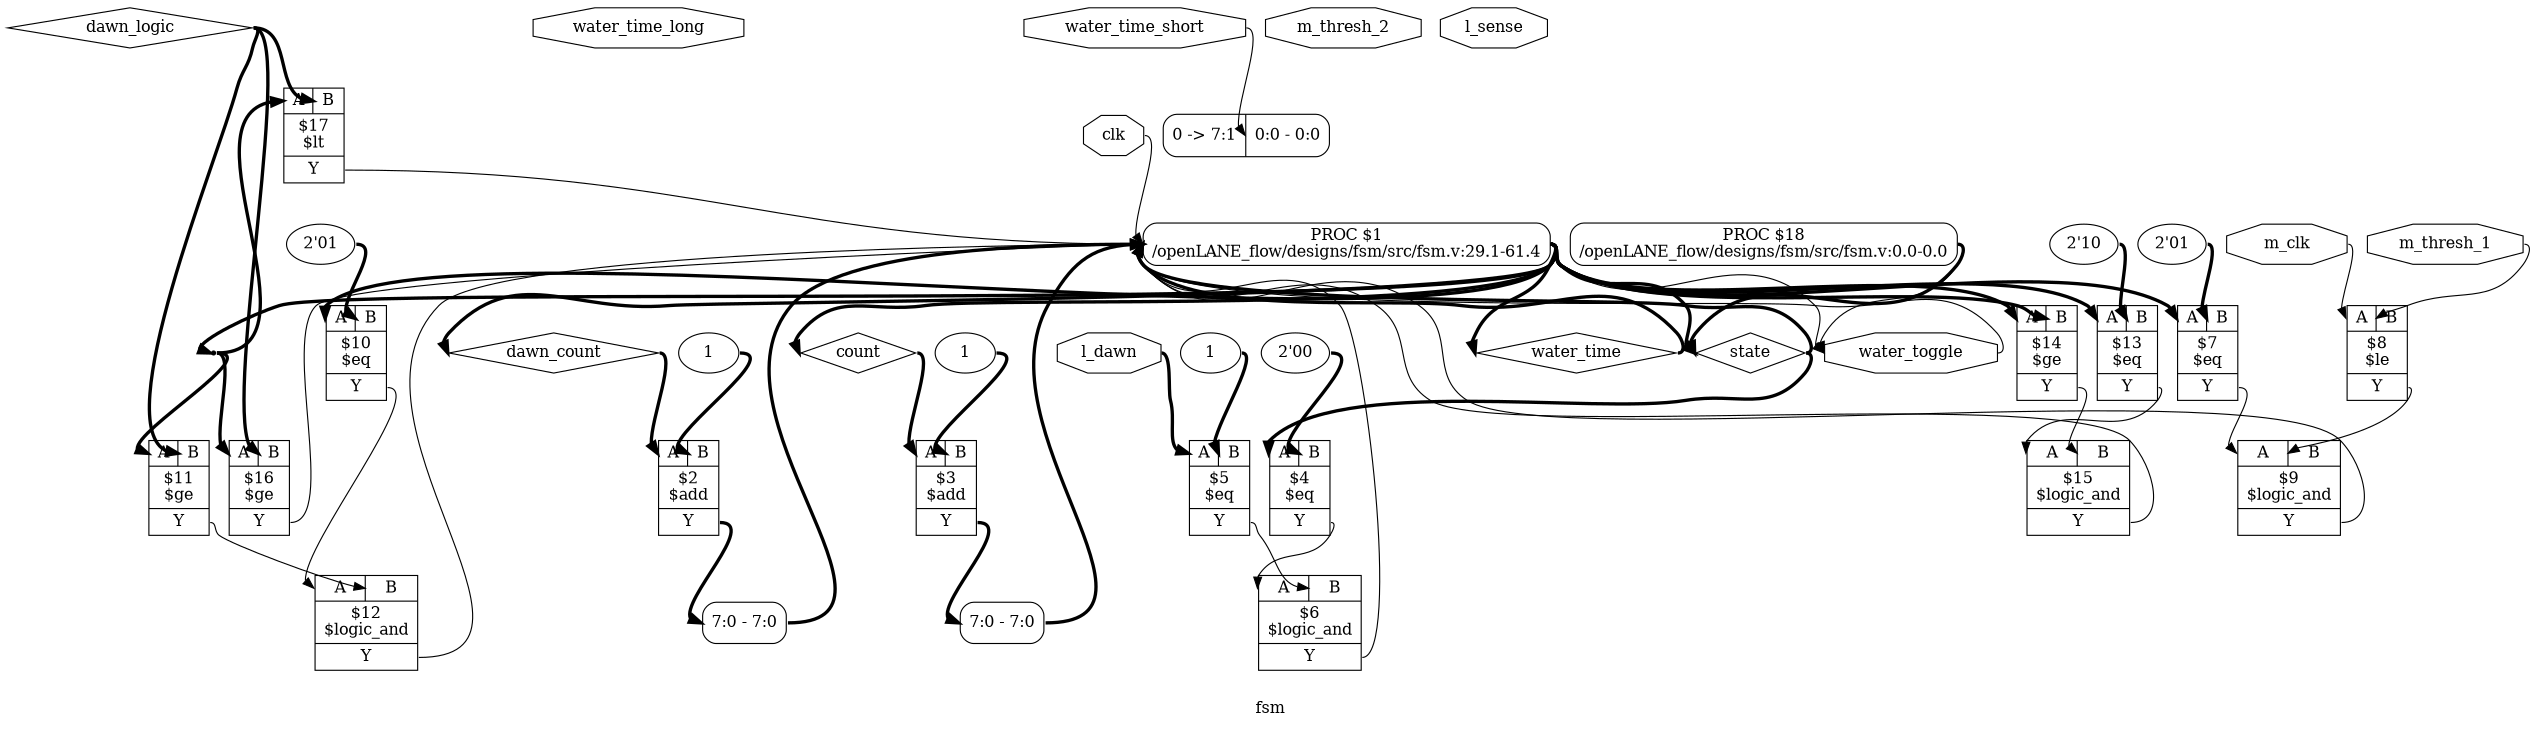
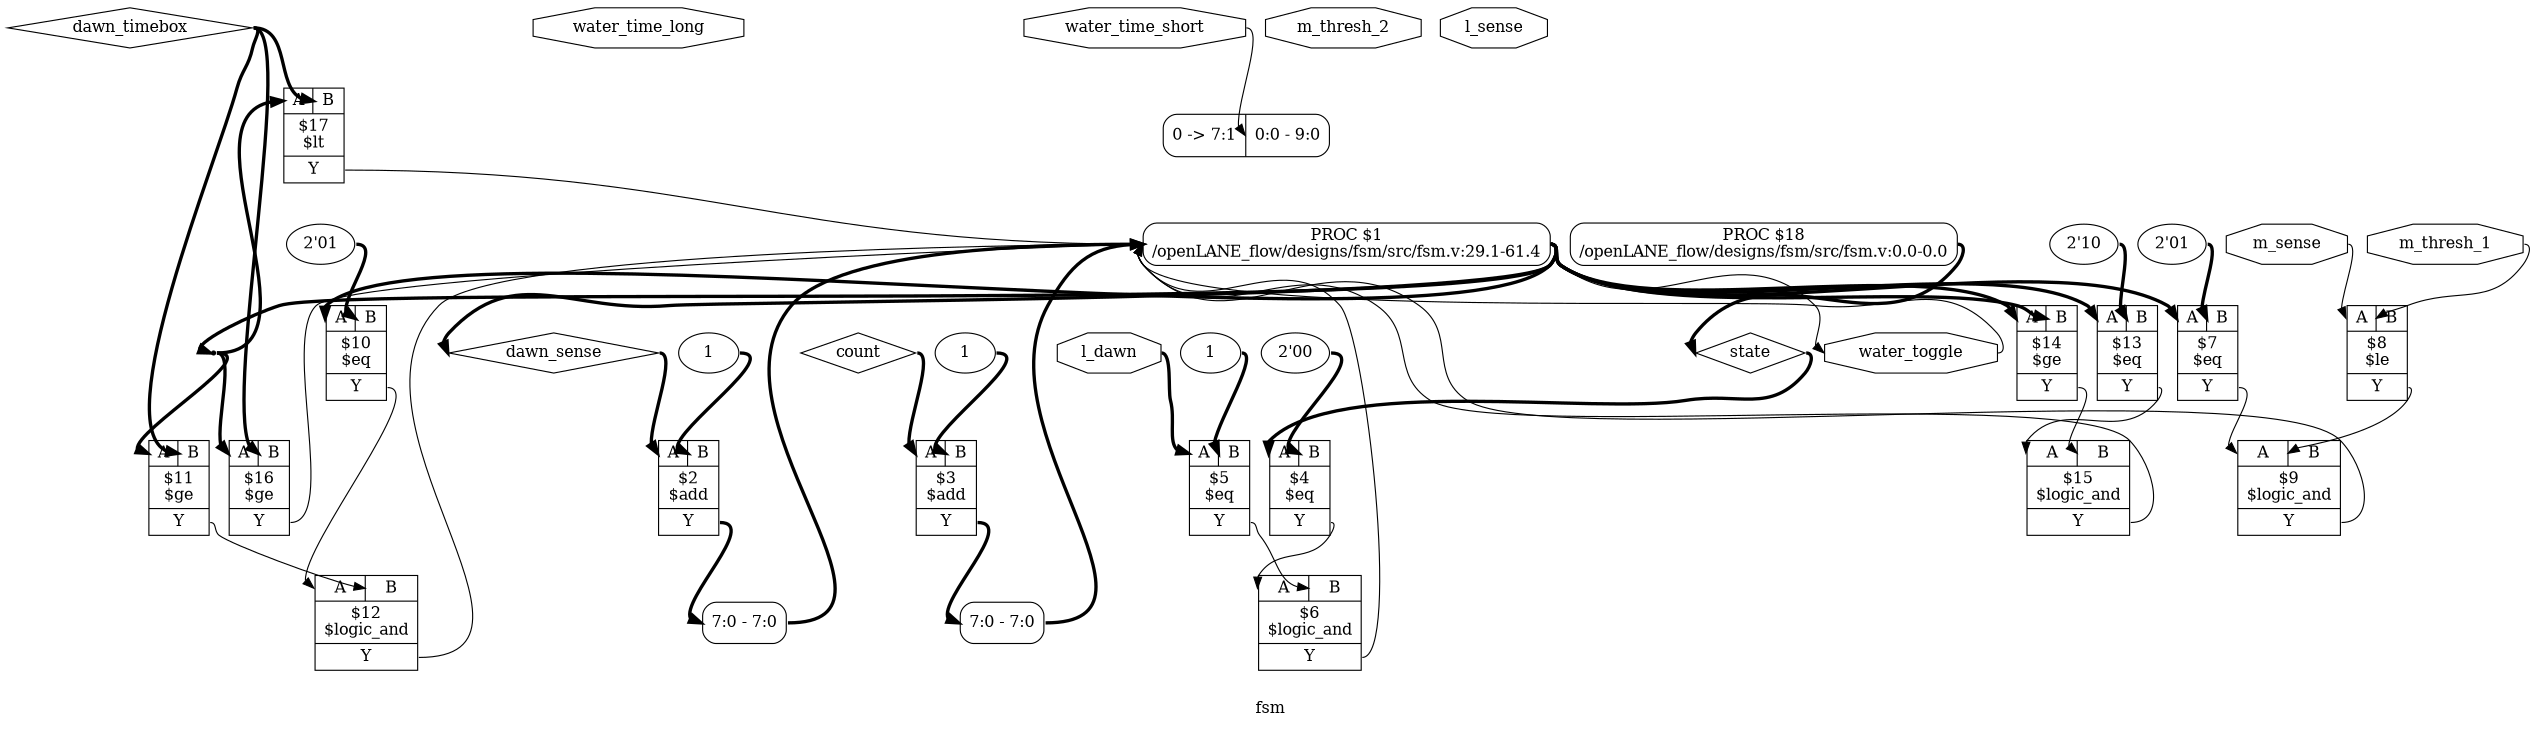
  digraph {
    label=fsm
    rankdir=TB
    remincross=true
    node [shape=record]
    edge [color=black headport=w style="setlinewidth(3)" tailport=e]
-   n36 [color=black fontcolor=black label=dawn_logic shape=diamond]
+   n36 [color=black fontcolor=black label=dawn_timebox shape=diamond]
    c53 [label="{{<p50> A|<p51> B}|$17\n$lt|{<p52> Y}}"]
    c54 [label="{{<p50> A|<p51> B}|$16\n$ge|{<p52> Y}}"]
    c59 [label="{{<p50> A|<p51> B}|$11\n$ge|{<p52> Y}}"]
    p8 [label="PROC $1\n/openLANE_flow/designs/fsm/src/fsm.v:29.1-61.4" shape=box style=rounded]
    c58 [label="{{<p50> A|<p51> B}|$12\n$logic_and|{<p52> Y}}"]
-   n37 [color=black fontcolor=black label=dawn_count shape=diamond]
+   n37 [color=black fontcolor=black label=dawn_sense shape=diamond]
    c68 [label="{{<p50> A|<p51> B}|$2\n$add|{<p52> Y}}"]
    x10 [label="<s0> 7:0 - 7:0 " style=rounded]
    n38 [color=black fontcolor=black label=count shape=diamond]
    c67 [label="{{<p50> A|<p51> B}|$3\n$add|{<p52> Y}}"]
    x9 [label="<s0> 7:0 - 7:0 " style=rounded]
-   n39 [color=black fontcolor=black label=water_time shape=diamond]
    n40 [color=black fontcolor=black label=state shape=diamond]
    n41 [color=black fontcolor=black label=water_toggle shape=octagon]
    c56 [label="{{<p50> A|<p51> B}|$14\n$ge|{<p52> Y}}"]
    c57 [label="{{<p50> A|<p51> B}|$13\n$eq|{<p52> Y}}"]
    c60 [label="{{<p50> A|<p51> B}|$10\n$eq|{<p52> Y}}"]
    c63 [label="{{<p50> A|<p51> B}|$7\n$eq|{<p52> Y}}"]
    n23 [shape=point]
    c66 [label="{{<p50> A|<p51> B}|$4\n$eq|{<p52> Y}}"]
    c64 [label="{{<p50> A|<p51> B}|$6\n$logic_and|{<p52> Y}}"]
-   n42 [color=black fontcolor=black label=clk shape=octagon]
    n43 [color=black fontcolor=black label=water_time_long shape=octagon]
    n44 [color=black fontcolor=black label=water_time_short shape=octagon]
-   x11 [label="0 -&gt; 7:1 |<s0> 0:0 - 0:0 " style=rounded]
+   x11 [label="0 -&gt; 7:1 |<s0> 0:0 - 9:0 " style=rounded]
    n45 [color=black fontcolor=black label=l_dawn shape=octagon]
    c65 [label="{{<p50> A|<p51> B}|$5\n$eq|{<p52> Y}}"]
    n46 [color=black fontcolor=black label=m_thresh_2 shape=octagon]
    n47 [color=black fontcolor=black label=m_thresh_1 shape=octagon]
    c62 [label="{{<p50> A|<p51> B}|$8\n$le|{<p52> Y}}"]
    c61 [label="{{<p50> A|<p51> B}|$9\n$logic_and|{<p52> Y}}"]
    n48 [color=black fontcolor=black label=l_sense shape=octagon]
-   n49 [color=black fontcolor=black label=m_clk shape=octagon]
+   n49 [color=black fontcolor=black label=m_sense shape=octagon]
    c55 [label="{{<p50> A|<p51> B}|$15\n$logic_and|{<p52> Y}}"]
    v0 [label="2'10" shape=""]
    v1 [label="2'01" shape=""]
    v2 [label="2'01" shape=""]
    v3 [label=1 shape=""]
    v4 [label="2'00" shape=""]
    v5 [label=1 shape=""]
    v6 [label=1 shape=""]
    p7 [label="PROC $18\n/openLANE_flow/designs/fsm/src/fsm.v:0.0-0.0" shape=box style=rounded]
    n36 -> c53 [headport="p51:w"]
    n36 -> c54 [headport="p51:w"]
    n36 -> c59 [headport="p51:w"]
    c53 -> p8 [tailport="p52:e" style=""]
    c54 -> p8 [tailport="p52:e" style=""]
    c59 -> c58 [headport="p51:w" tailport="p52:e" style=""]
    p8 -> n37
-   p8 -> n38
-   p8 -> n39
-   p8 -> n40
    p8 -> n41 [style=""]
    p8 -> c56 [headport="p50:w"]
    p8 -> c56 [headport="p51:w"]
    p8 -> c57 [headport="p50:w"]
    p8 -> c60 [headport="p50:w"]
    p8 -> c63 [headport="p50:w"]
    p8 -> n23
    c58 -> p8 [tailport="p52:e" style=""]
    n37 -> c68 [headport="p50:w"]
    c68 -> x10 [headport="s0:w" tailport="p52:e"]
    x10 -> p8
    n38 -> c67 [headport="p50:w"]
    c67 -> x9 [headport="s0:w" tailport="p52:e"]
    x9 -> p8
-   n39 -> p8
-   n40 -> p8
    n40 -> c66 [headport="p50:w"]
    n41 -> p8 [style=""]
    c56 -> c55 [headport="p51:w" tailport="p52:e" style=""]
    c57 -> c55 [headport="p50:w" tailport="p52:e" style=""]
    c60 -> c58 [headport="p50:w" tailport="p52:e" style=""]
    c63 -> c61 [headport="p50:w" tailport="p52:e" style=""]
    n23 -> c53 [headport="p50:w"]
    n23 -> c54 [headport="p50:w"]
    n23 -> c59 [headport="p50:w"]
    c66 -> c64 [headport="p50:w" tailport="p52:e" style=""]
    c64 -> p8 [tailport="p52:e" style=""]
-   n42 -> p8 [style=""]
    n44 -> x11 [headport="s0:w" style=""]
    n45 -> c65 [headport="p50:w"]
    c65 -> c64 [headport="p51:w" tailport="p52:e" style=""]
    n47 -> c62 [headport="p51:w" style=""]
    c62 -> c61 [headport="p51:w" tailport="p52:e" style=""]
    c61 -> p8 [tailport="p52:e" style=""]
    n49 -> c62 [headport="p50:w" style=""]
    c55 -> p8 [tailport="p52:e" style=""]
    v0 -> c57 [headport="p51:w"]
    v1 -> c60 [headport="p51:w"]
    v2 -> c63 [headport="p51:w"]
    v3 -> c65 [headport="p51:w"]
    v4 -> c66 [headport="p51:w"]
    v5 -> c67 [headport="p51:w"]
    v6 -> c68 [headport="p51:w"]
    p7 -> n40
-   p7 -> n41 [style=""]
  }
